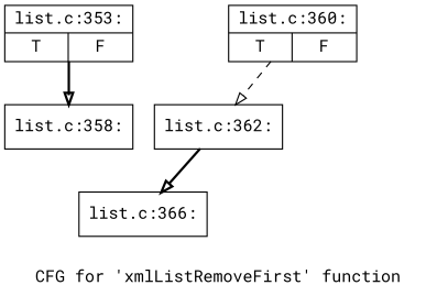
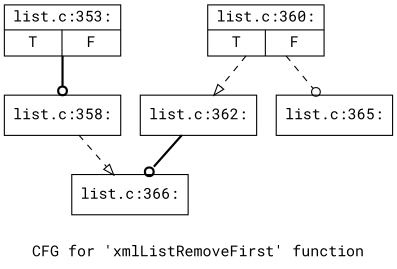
  digraph {
    fontname="Roboto Mono"
    label="CFG for 'xmlListRemoveFirst' function"
    node [fontname="Roboto Mono" shape=record]
    edge [arrowhead=onormal fontname="Roboto Mono" style=dashed]
    n1 [label="{list.c:353:|{<s0>T|<s1>F}}"]
    n2 [label="{list.c:358:}"]
    n3 [label="{list.c:366:}"]
    n4 [label="{list.c:360:|{<s0>T|<s1>F}}"]
    n5 [label="{list.c:362:}"]
-   n1 -> n2 [style=bold]
+   n6 [label="{list.c:365:}"]
+   n1 -> n2 [arrowhead=odot style=bold]
+   n2 -> n3
    n4 -> n5
-   n5 -> n3 [style=bold]
+   n4 -> n6 [arrowhead=odot]
+   n5 -> n3 [arrowhead=odot style=bold]
  }
